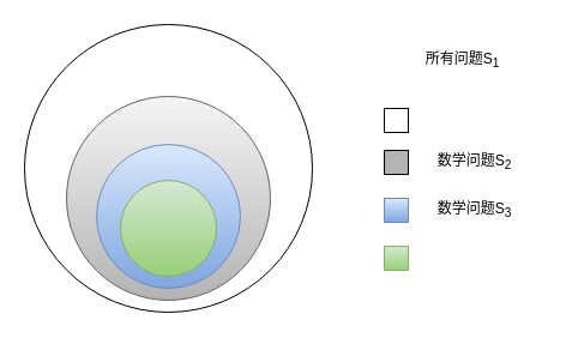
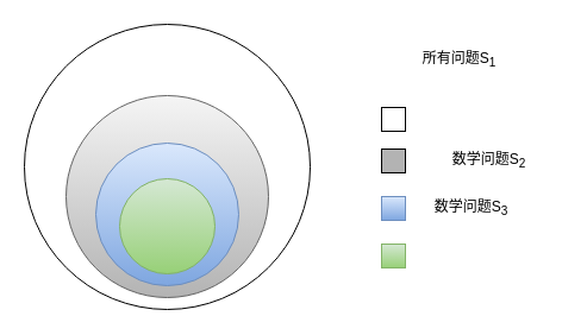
  <mxCell id="0" />
  <mxCell id="1" parent="0" />
  <mxCell id="2" value="" style="ellipse;whiteSpace=wrap;html=1;aspect=fixed;" vertex="1" parent="1"><mxGeometry x="20" y="20" width="240" height="240" as="geometry" /></mxCell>
  <mxCell id="3" value="" style="ellipse;whiteSpace=wrap;html=1;aspect=fixed;fillColor=#f5f5f5;strokeColor=#666666;gradientColor=#b3b3b3;" vertex="1" parent="1"><mxGeometry x="55" y="80" width="170" height="170" as="geometry" /></mxCell>
  <mxCell id="4" value="" style="ellipse;whiteSpace=wrap;html=1;aspect=fixed;fillColor=#dae8fc;strokeColor=#6c8ebf;gradientColor=#7ea6e0;" vertex="1" parent="1"><mxGeometry x="80" y="120" width="120" height="120" as="geometry" /></mxCell>
  <mxCell id="5" value="" style="ellipse;whiteSpace=wrap;html=1;aspect=fixed;fillColor=#d5e8d4;strokeColor=#82b366;gradientColor=#97d077;" vertex="1" parent="1"><mxGeometry x="100" y="150" width="80" height="80" as="geometry" /></mxCell>
  <mxCell id="6" value="" style="whiteSpace=wrap;html=1;aspect=fixed;" vertex="1" parent="1"><mxGeometry x="320" y="90" width="20" height="20" as="geometry" /></mxCell>
  <mxCell id="7" value="所有问题S&lt;sub&gt;1&lt;/sub&gt;" style="text;html=1;align=center;verticalAlign=middle;resizable=0;points=[];autosize=1;strokeColor=none;fillColor=none;" vertex="1" parent="1"><mxGeometry x="340" y="35" width="90" height="30" as="geometry" /></mxCell>
  <mxCell id="8" value="" style="whiteSpace=wrap;html=1;aspect=fixed;fillColor=#B3B3B3;" vertex="1" parent="1"><mxGeometry x="320" y="125" width="20" height="20" as="geometry" /></mxCell>
- <mxCell id="9" value="数学问题S&lt;sub&gt;2&lt;/sub&gt;" style="text;html=1;align=center;verticalAlign=middle;resizable=0;points=[];autosize=1;strokeColor=none;fillColor=none;" vertex="1" parent="1"><mxGeometry x="350" y="120" width="90" height="30" as="geometry" /></mxCell>
+ <mxCell id="9" value="数学问题S&lt;sub&gt;2&lt;/sub&gt;" style="text;html=1;align=center;verticalAlign=middle;resizable=0;points=[];autosize=1;strokeColor=none;fillColor=none;" vertex="1" parent="1"><mxGeometry x="365" y="120" width="90" height="30" as="geometry" /></mxCell>
  <mxCell id="10" value="" style="whiteSpace=wrap;html=1;aspect=fixed;fillColor=#dae8fc;gradientColor=#7ea6e0;strokeColor=#6c8ebf;" vertex="1" parent="1"><mxGeometry x="320" y="165" width="20" height="20" as="geometry" /></mxCell>
  <mxCell id="11" value="数学问题S&lt;sub&gt;3&lt;/sub&gt;" style="text;html=1;align=center;verticalAlign=middle;resizable=0;points=[];autosize=1;strokeColor=none;fillColor=none;" vertex="1" parent="1"><mxGeometry x="340" y="160" width="110" height="30" as="geometry" /></mxCell>
  <mxCell id="12" value="" style="whiteSpace=wrap;html=1;aspect=fixed;fillColor=#d5e8d4;gradientColor=#97d077;strokeColor=#82b366;" vertex="1" parent="1"><mxGeometry x="320" y="205" width="20" height="20" as="geometry" /></mxCell>
